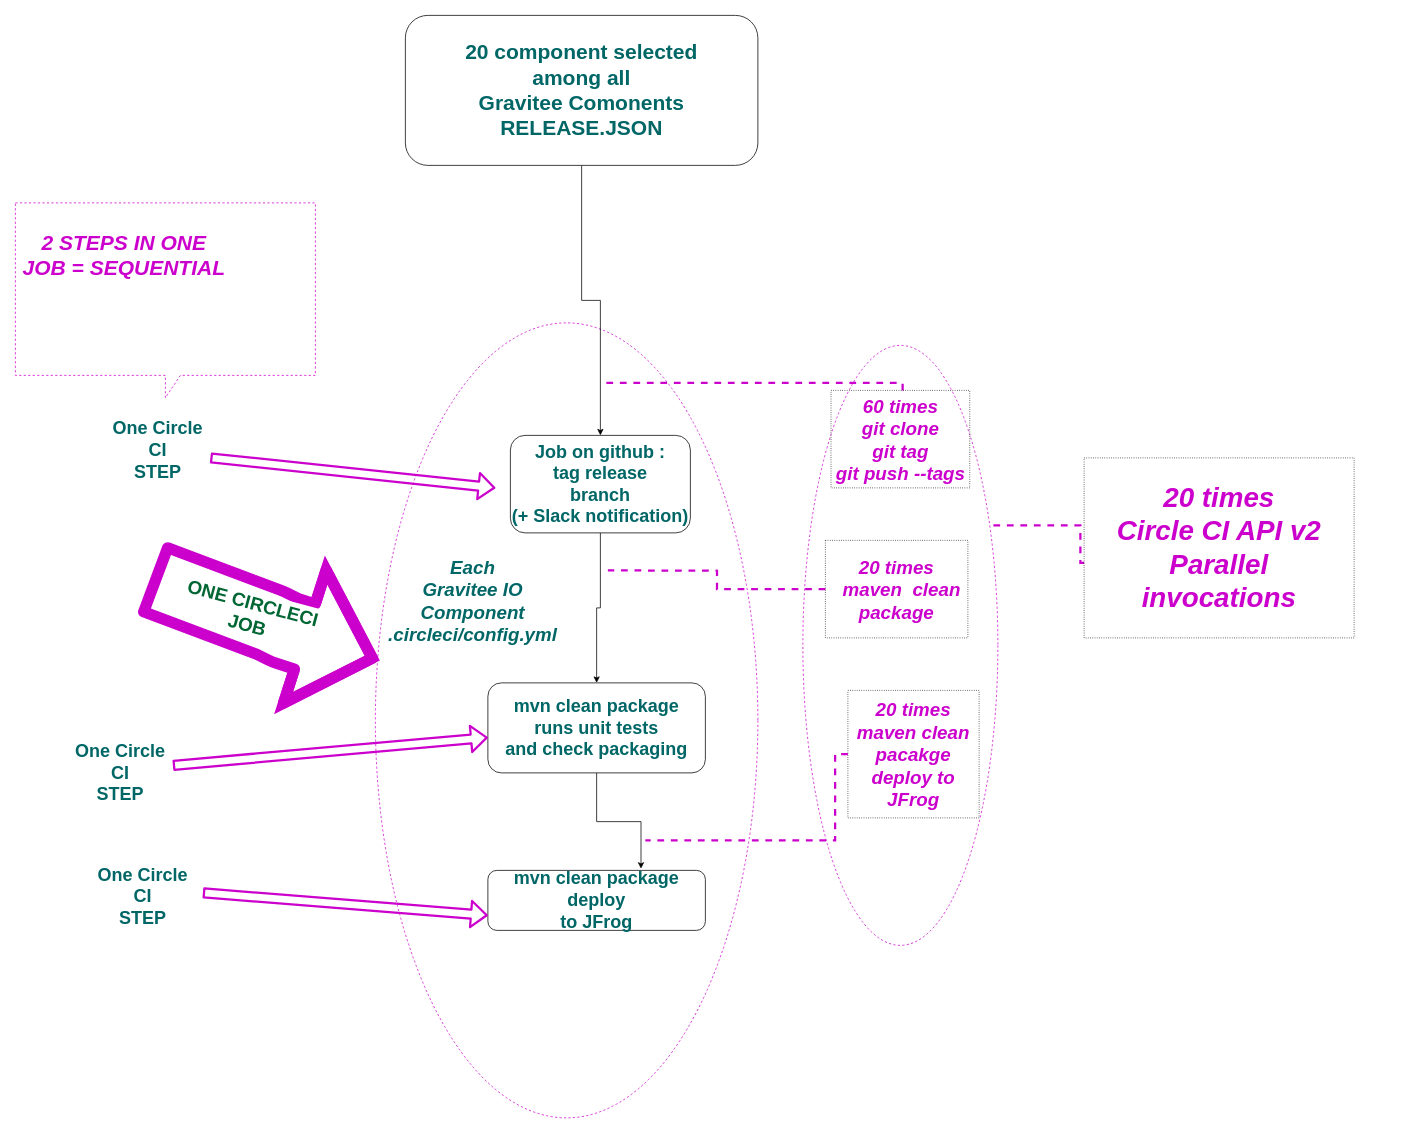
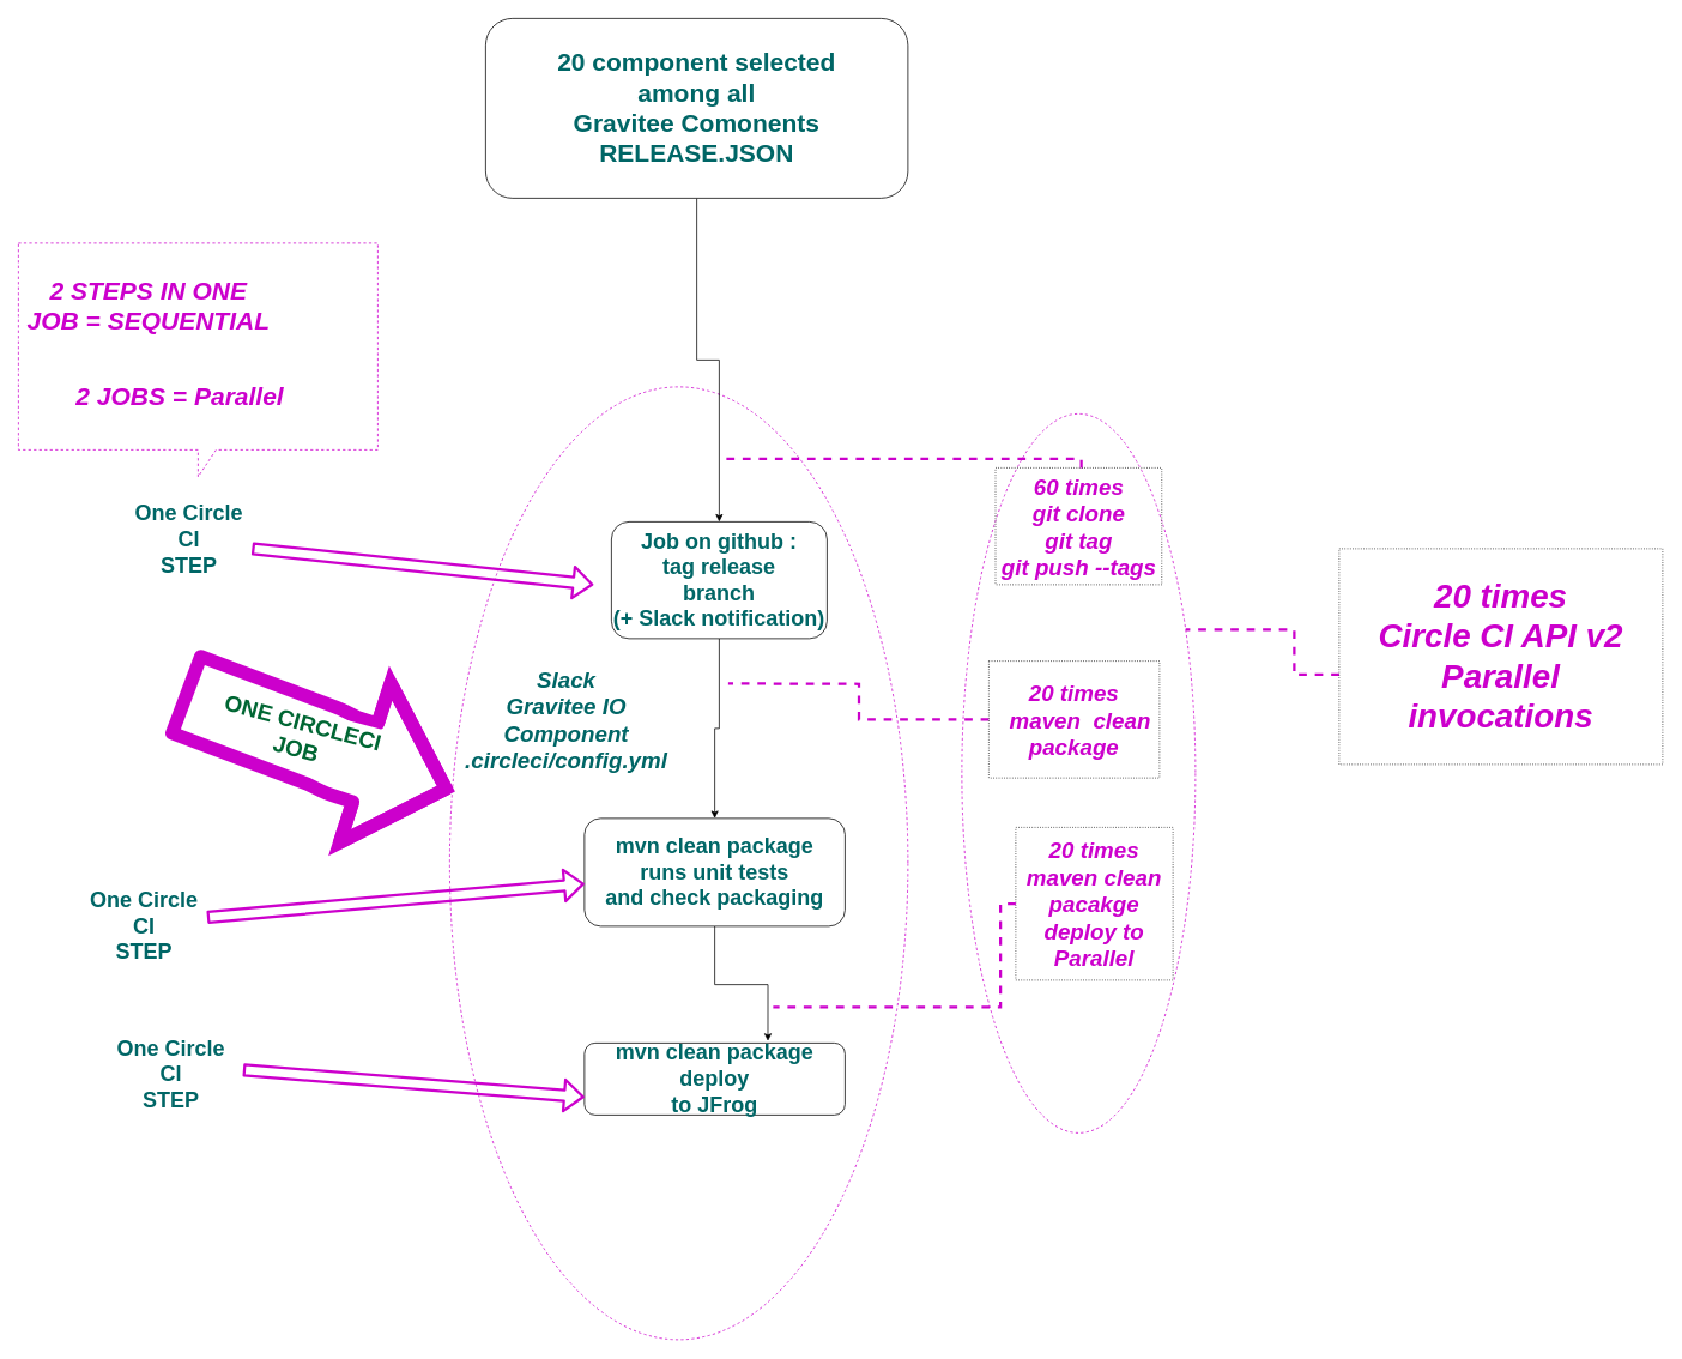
  <mxCell id="0" />
  <mxCell id="1" parent="0" />
  <mxCell id="2" value="" style="shape=callout;whiteSpace=wrap;html=1;perimeter=calloutPerimeter;dashed=1;strokeColor=#CC00CC;fontSize=28;fontColor=#CC00CC;" vertex="1" parent="1"><mxGeometry x="20" y="270" width="400" height="260" as="geometry" /></mxCell>
  <mxCell id="3" value="" style="ellipse;whiteSpace=wrap;html=1;dashed=1;strokeColor=#CC00CC;fontSize=14;fontColor=#CC00CC;" vertex="1" parent="1"><mxGeometry x="500" y="430" width="510" height="1060" as="geometry" /></mxCell>
  <mxCell id="4" value="" style="ellipse;whiteSpace=wrap;html=1;fontSize=14;fontColor=#CC00CC;dashed=1;strokeColor=#CC00CC;" vertex="1" parent="1"><mxGeometry x="1070" y="460" width="260" height="800" as="geometry" /></mxCell>
  <mxCell id="5" style="edgeStyle=orthogonalEdgeStyle;rounded=0;orthogonalLoop=1;jettySize=auto;html=1;" edge="1" parent="1" source="6" target="8"><mxGeometry relative="1" as="geometry"><mxPoint x="845" y="630" as="targetPoint" /></mxGeometry></mxCell>
  <mxCell id="6" value="20 component selected&lt;br style=&quot;font-size: 28px&quot;&gt;among all&lt;br style=&quot;font-size: 28px&quot;&gt;Gravitee Comonents&lt;br&gt;RELEASE.JSON" style="rounded=1;whiteSpace=wrap;html=1;fontStyle=1;fontColor=#006666;fontSize=28;" vertex="1" parent="1"><mxGeometry x="540" y="20" width="470" height="200" as="geometry" /></mxCell>
  <mxCell id="7" style="edgeStyle=orthogonalEdgeStyle;rounded=0;orthogonalLoop=1;jettySize=auto;html=1;endArrow=classic;endFill=1;" edge="1" parent="1" source="8" target="12"><mxGeometry relative="1" as="geometry"><mxPoint x="810" y="790" as="targetPoint" /></mxGeometry></mxCell>
  <mxCell id="8" value="&lt;div style=&quot;font-size: 24px;&quot;&gt;Job on github :&lt;/div&gt;&lt;div style=&quot;font-size: 24px;&quot;&gt;tag release&lt;br style=&quot;font-size: 24px;&quot;&gt;branch&lt;br style=&quot;font-size: 24px;&quot;&gt;(+ Slack notification)&lt;br style=&quot;font-size: 24px;&quot;&gt;&lt;/div&gt;" style="rounded=1;whiteSpace=wrap;html=1;fontStyle=1;fontColor=#006666;fontSize=24;" vertex="1" parent="1"><mxGeometry x="680" y="580" width="240" height="130" as="geometry" /></mxCell>
  <mxCell id="9" style="edgeStyle=orthogonalEdgeStyle;rounded=0;orthogonalLoop=1;jettySize=auto;html=1;dashed=1;endArrow=none;endFill=0;strokeWidth=3;strokeColor=#CC00CC;" edge="1" parent="1" source="10"><mxGeometry relative="1" as="geometry"><mxPoint x="800" y="510" as="targetPoint" /><Array as="points"><mxPoint x="1203" y="510" /></Array></mxGeometry></mxCell>
  <mxCell id="10" value="60 times&lt;br style=&quot;font-size: 25px;&quot;&gt;git clone&lt;br style=&quot;font-size: 25px;&quot;&gt;git tag&lt;br style=&quot;font-size: 25px;&quot;&gt;git push --tags" style="text;html=1;fillColor=none;align=center;verticalAlign=middle;whiteSpace=wrap;rounded=0;fontStyle=3;fontColor=#CC00CC;fontSize=25;strokeColor=#000000;dashed=1;dashPattern=1 2;" vertex="1" parent="1"><mxGeometry x="1107.5" y="520" width="185" height="130" as="geometry" /></mxCell>
  <mxCell id="11" style="edgeStyle=orthogonalEdgeStyle;rounded=0;orthogonalLoop=1;jettySize=auto;html=1;entryX=0.704;entryY=-0.028;entryDx=0;entryDy=0;entryPerimeter=0;endArrow=classic;endFill=1;fontSize=15;fontColor=#CC00CC;" edge="1" parent="1" source="12" target="19"><mxGeometry relative="1" as="geometry" /></mxCell>
  <mxCell id="12" value="mvn clean package &lt;br style=&quot;font-size: 24px;&quot;&gt;runs unit tests &lt;br style=&quot;font-size: 24px;&quot;&gt;and check packaging" style="rounded=1;whiteSpace=wrap;html=1;fontStyle=1;fontColor=#006666;fontSize=24;" vertex="1" parent="1"><mxGeometry x="650" y="910" width="290" height="120" as="geometry" /></mxCell>
  <mxCell id="13" style="edgeStyle=orthogonalEdgeStyle;rounded=0;orthogonalLoop=1;jettySize=auto;html=1;dashed=1;endArrow=none;endFill=0;strokeWidth=3;strokeColor=#CC00CC;" edge="1" parent="1" source="14" target="4"><mxGeometry relative="1" as="geometry"><mxPoint x="1400" y="699.98" as="targetPoint" /><Array as="points"><mxPoint x="1440" y="750" /><mxPoint x="1440" y="700" /></Array></mxGeometry></mxCell>
- <mxCell id="14" value="20 times&lt;br style=&quot;font-size: 37px&quot;&gt;Circle CI API v2&lt;br&gt;Parallel&lt;br style=&quot;font-size: 37px&quot;&gt;invocations" style="text;html=1;fillColor=none;align=center;verticalAlign=middle;whiteSpace=wrap;rounded=0;fontStyle=3;fontColor=#CC00CC;fontSize=37;strokeColor=#000000;dashed=1;dashPattern=1 2;" vertex="1" parent="1"><mxGeometry x="1445" y="610" width="360" height="240" as="geometry" /></mxCell>
+ <mxCell id="14" value="20 times&lt;br style=&quot;font-size: 37px&quot;&gt;Circle CI API v2&lt;br&gt;Parallel&lt;br style=&quot;font-size: 37px&quot;&gt;invocations" style="text;html=1;fillColor=none;align=center;verticalAlign=middle;whiteSpace=wrap;rounded=0;fontStyle=3;fontColor=#CC00CC;fontSize=37;strokeColor=#000000;dashed=1;dashPattern=1 2;" vertex="1" parent="1"><mxGeometry x="1490" y="610" width="360" height="240" as="geometry" /></mxCell>
  <mxCell id="15" style="edgeStyle=orthogonalEdgeStyle;rounded=0;orthogonalLoop=1;jettySize=auto;html=1;dashed=1;endArrow=none;endFill=0;strokeWidth=3;strokeColor=#CC00CC;" edge="1" parent="1" source="16"><mxGeometry relative="1" as="geometry"><mxPoint x="810" y="760" as="targetPoint" /></mxGeometry></mxCell>
- <mxCell id="16" value="20 times&lt;br style=&quot;font-size: 25px;&quot;&gt;&amp;nbsp; maven&amp;nbsp; clean package&lt;br style=&quot;font-size: 25px;&quot;&gt;" style="text;html=1;fillColor=none;align=center;verticalAlign=middle;whiteSpace=wrap;rounded=0;fontStyle=3;fontColor=#CC00CC;fontSize=25;strokeColor=#000000;dashed=1;dashPattern=1 2;" vertex="1" parent="1"><mxGeometry x="1100" y="719.98" width="190" height="130.02" as="geometry" /></mxCell>
- <mxCell id="17" value="20 times&lt;br style=&quot;font-size: 25px;&quot;&gt;maven clean pacakge deploy to JFrog" style="text;html=1;fillColor=none;align=center;verticalAlign=middle;whiteSpace=wrap;rounded=0;fontStyle=3;fontColor=#CC00CC;fontSize=25;strokeColor=#000000;dashed=1;dashPattern=1 2;" vertex="1" parent="1"><mxGeometry x="1130" y="920" width="175" height="170" as="geometry" /></mxCell>
+ <mxCell id="16" value="20 times&lt;br style=&quot;font-size: 25px;&quot;&gt;&amp;nbsp; maven&amp;nbsp; clean package&lt;br style=&quot;font-size: 25px;&quot;&gt;" style="text;html=1;fillColor=none;align=center;verticalAlign=middle;whiteSpace=wrap;rounded=0;fontStyle=3;fontColor=#CC00CC;fontSize=25;strokeColor=#000000;dashed=1;dashPattern=1 2;" vertex="1" parent="1"><mxGeometry x="1100" y="734.98" width="190" height="130.02" as="geometry" /></mxCell>
+ <mxCell id="17" value="20 times&lt;br style=&quot;font-size: 25px;&quot;&gt;maven clean pacakge deploy to Parallel" style="text;html=1;fillColor=none;align=center;verticalAlign=middle;whiteSpace=wrap;rounded=0;fontStyle=3;fontColor=#CC00CC;fontSize=25;strokeColor=#000000;dashed=1;dashPattern=1 2;" vertex="1" parent="1"><mxGeometry x="1130" y="920" width="175" height="170" as="geometry" /></mxCell>
  <mxCell id="18" style="edgeStyle=orthogonalEdgeStyle;rounded=0;orthogonalLoop=1;jettySize=auto;html=1;dashed=1;endArrow=none;endFill=0;strokeWidth=3;strokeColor=#CC00CC;" edge="1" parent="1" source="17"><mxGeometry relative="1" as="geometry"><mxPoint x="860" y="1120" as="targetPoint" /><mxPoint x="895" y="842.5" as="sourcePoint" /><Array as="points"><mxPoint x="1113" y="1120" /></Array></mxGeometry></mxCell>
  <mxCell id="19" value="mvn clean package deploy&lt;br style=&quot;font-size: 24px;&quot;&gt;to JFrog" style="rounded=1;whiteSpace=wrap;html=1;fontStyle=1;fontColor=#006666;fontSize=24;" vertex="1" parent="1"><mxGeometry x="650" y="1160" width="290" height="80" as="geometry" /></mxCell>
- <mxCell id="20" value="Each&lt;br style=&quot;font-size: 25px&quot;&gt;Gravitee IO &lt;br style=&quot;font-size: 25px&quot;&gt;Component&lt;br style=&quot;font-size: 25px&quot;&gt;.circleci/config.yml" style="text;html=1;strokeColor=none;fillColor=none;align=center;verticalAlign=middle;whiteSpace=wrap;rounded=0;dashed=1;fontSize=25;fontStyle=3;fontColor=#006666;" vertex="1" parent="1"><mxGeometry x="460" y="719.98" width="340" height="160" as="geometry" /></mxCell>
+ <mxCell id="20" value="Slack&lt;br style=&quot;font-size: 25px&quot;&gt;Gravitee IO &lt;br style=&quot;font-size: 25px&quot;&gt;Component&lt;br style=&quot;font-size: 25px&quot;&gt;.circleci/config.yml" style="text;html=1;strokeColor=none;fillColor=none;align=center;verticalAlign=middle;whiteSpace=wrap;rounded=0;dashed=1;fontSize=25;fontStyle=3;fontColor=#006666;" vertex="1" parent="1"><mxGeometry x="460" y="719.98" width="340" height="160" as="geometry" /></mxCell>
  <mxCell id="21" value="" style="shape=flexArrow;endArrow=classic;html=1;strokeColor=#CC00CC;strokeWidth=3;fontSize=20;fontColor=#006666;entryX=0;entryY=0.75;entryDx=0;entryDy=0;" edge="1" parent="1" target="19"><mxGeometry width="50" height="50" relative="1" as="geometry"><mxPoint x="270" y="1190" as="sourcePoint" /><mxPoint x="360" y="1200" as="targetPoint" /><Array as="points" /></mxGeometry></mxCell>
  <mxCell id="22" value="" style="shape=flexArrow;endArrow=classic;html=1;strokeColor=#CC00CC;strokeWidth=3;fontSize=20;fontColor=#006666;" edge="1" parent="1" target="12"><mxGeometry width="50" height="50" relative="1" as="geometry"><mxPoint x="230" y="1020" as="sourcePoint" /><mxPoint x="610" y="1060" as="targetPoint" /><Array as="points" /></mxGeometry></mxCell>
  <mxCell id="23" value="" style="shape=flexArrow;endArrow=classic;html=1;strokeColor=#CC00CC;strokeWidth=3;fontSize=20;fontColor=#006666;entryX=0;entryY=0.75;entryDx=0;entryDy=0;" edge="1" parent="1"><mxGeometry width="50" height="50" relative="1" as="geometry"><mxPoint x="280" y="610" as="sourcePoint" /><mxPoint x="660" y="650" as="targetPoint" /><Array as="points" /></mxGeometry></mxCell>
  <mxCell id="24" value="" style="shape=flexArrow;endArrow=classic;html=1;strokeColor=#CC00CC;strokeWidth=15;fontSize=26;fontColor=#006666;endWidth=80;endSize=26.451;width=77.143;" edge="1" parent="1" target="3"><mxGeometry width="50" height="50" relative="1" as="geometry"><mxPoint x="200" y="770" as="sourcePoint" /><mxPoint x="360" y="760" as="targetPoint" /><Array as="points"><mxPoint x="360" y="830" /><mxPoint x="380" y="840" /></Array></mxGeometry></mxCell>
  <mxCell id="25" value="&lt;font style=&quot;font-size: 25px;&quot; color=&quot;#006633&quot;&gt;&lt;b style=&quot;font-size: 25px;&quot;&gt;ONE CIRCLECI &lt;br style=&quot;font-size: 25px;&quot;&gt;JOB&lt;/b&gt;&lt;/font&gt;" style="edgeLabel;html=1;align=center;verticalAlign=middle;resizable=0;points=[];fontSize=25;fontColor=#006666;rotation=15;" vertex="1" connectable="0" parent="24"><mxGeometry x="-0.091" y="12" relative="1" as="geometry"><mxPoint x="-9.58" y="6.36" as="offset" /></mxGeometry></mxCell>
  <mxCell id="26" value="One Circle CI &lt;br style=&quot;font-size: 24px;&quot;&gt;STEP" style="text;html=1;strokeColor=none;fillColor=none;align=center;verticalAlign=middle;whiteSpace=wrap;rounded=0;dashed=1;fontSize=24;fontColor=#006666;fontStyle=1" vertex="1" parent="1"><mxGeometry x="140" width="140" height="20" as="geometry" y="590" /></mxCell>
  <mxCell id="27" value="One Circle CI &lt;br style=&quot;font-size: 24px;&quot;&gt;STEP" style="text;html=1;strokeColor=none;fillColor=none;align=center;verticalAlign=middle;whiteSpace=wrap;rounded=0;dashed=1;fontSize=24;fontColor=#006666;fontStyle=1" vertex="1" parent="1"><mxGeometry x="90" y="1020" width="140" height="20" as="geometry" /></mxCell>
  <mxCell id="28" value="One Circle CI &lt;br style=&quot;font-size: 24px;&quot;&gt;STEP" style="text;html=1;strokeColor=none;fillColor=none;align=center;verticalAlign=middle;whiteSpace=wrap;rounded=0;dashed=1;fontSize=24;fontColor=#006666;fontStyle=1" vertex="1" parent="1"><mxGeometry x="120" y="1180" width="140" height="30" as="geometry" /></mxCell>
+ <mxCell id="29" value="2 JOBS = Parallel" style="text;html=1;strokeColor=none;fillColor=none;align=center;verticalAlign=middle;whiteSpace=wrap;rounded=0;dashed=1;fontSize=28;fontStyle=3;fontColor=#CC00CC;" vertex="1" parent="1"><mxGeometry x="60" y="400" width="280" height="80" as="geometry" /></mxCell>
  <mxCell id="30" value="2 STEPS IN ONE JOB = SEQUENTIAL" style="text;html=1;strokeColor=none;fillColor=none;align=center;verticalAlign=middle;whiteSpace=wrap;rounded=0;dashed=1;fontSize=28;fontStyle=3;fontColor=#CC00CC;" vertex="1" parent="1"><mxGeometry x="25" y="300" width="280" height="80" as="geometry" /></mxCell>
